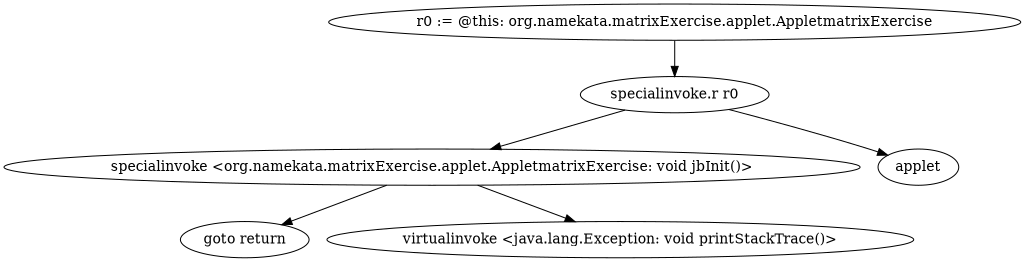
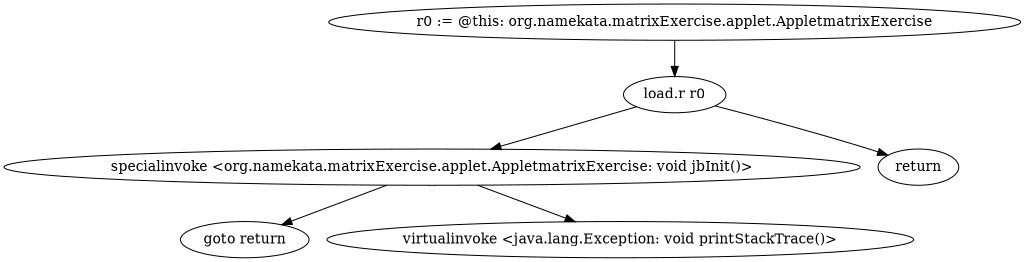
  digraph {
    fontname="DejaVu Serif"
    node [fontname="DejaVu Serif"]
    edge [fontname="DejaVu Serif"]
    "r0 := @this: org.namekata.matrixExercise.applet.AppletmatrixExercise"
-   "load.r r0" [label="specialinvoke.r r0"]
+   "load.r r0"
    "specialinvoke <org.namekata.matrixExercise.applet.AppletmatrixExercise: void jbInit()>"
-   return [label=applet]
+   return
    "goto return"
    "virtualinvoke <java.lang.Exception: void printStackTrace()>"
    "r0 := @this: org.namekata.matrixExercise.applet.AppletmatrixExercise" -> "load.r r0"
    "load.r r0" -> "specialinvoke <org.namekata.matrixExercise.applet.AppletmatrixExercise: void jbInit()>"
    "load.r r0" -> return
    "specialinvoke <org.namekata.matrixExercise.applet.AppletmatrixExercise: void jbInit()>" -> "goto return"
    "specialinvoke <org.namekata.matrixExercise.applet.AppletmatrixExercise: void jbInit()>" -> "virtualinvoke <java.lang.Exception: void printStackTrace()>"
  }
